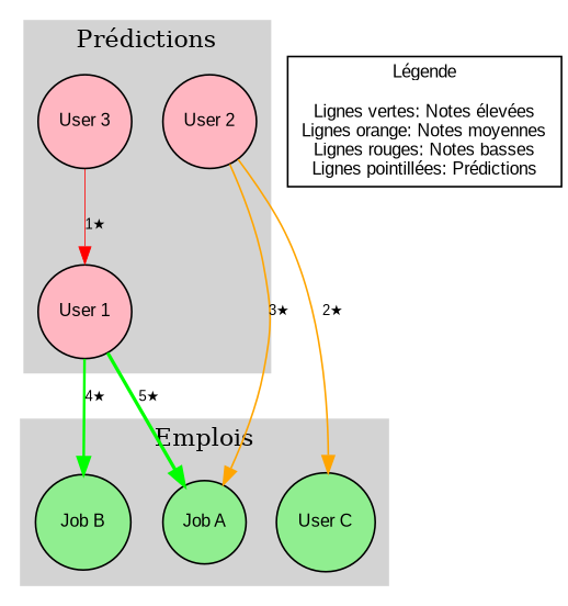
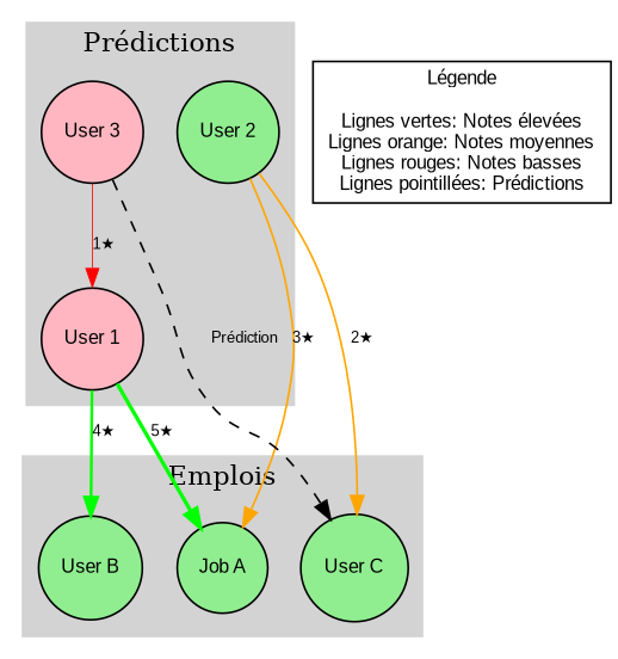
  digraph {
    rankdir=TB
    node [fillcolor=lightpink fontname=Arial fontsize=10 shape=circle style=filled]
    edge [color=green fontname=Arial fontsize=8 penwidth=1]
    n1 [label="User 1"]
-   n2 [label="User 2"]
+   n2 [fillcolor=lightgreen label="User 2"]
    n3 [label="User 3"]
    n4 [fillcolor=lightgreen label="Job A"]
-   n5 [fillcolor=lightgreen label="Job B"]
+   n5 [fillcolor=lightgreen label="User B"]
    n6 [fillcolor=lightgreen label="User C"]
    n7 [fillcolor=white label="Légende\n\nLignes vertes: Notes élevées\nLignes orange: Notes moyennes\nLignes rouges: Notes basses\nLignes pointillées: Prédictions" shape=box]
    subgraph cluster_1 {
      color=lightgrey
      label="Prédictions"
      style=filled
      n1
      n2
      n3
    }
    subgraph cluster_2 {
      color=lightgrey
      label=Emplois
      style=filled
      n4
      n5
      n6
    }
    n1 -> n4 [label="5★" penwidth=2]
    n1 -> n5 [label="4★" penwidth=1.5]
    n2 -> n4 [color=orange label="3★"]
    n2 -> n6 [color=orange label="2★"]
    n3 -> n1 [color=red label="1★" penwidth=0.5]
+   n3 -> n6 [label="Prédiction" style=dashed color="" penwidth=""]
  }
